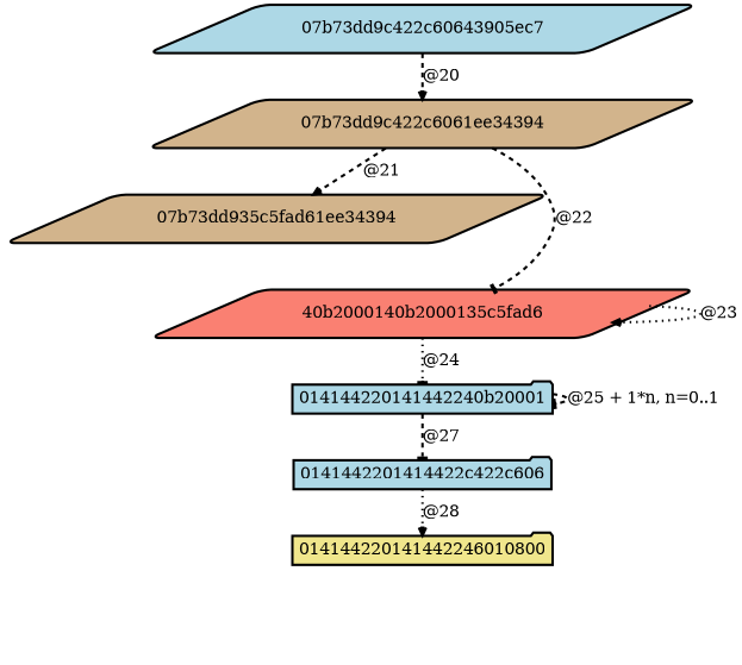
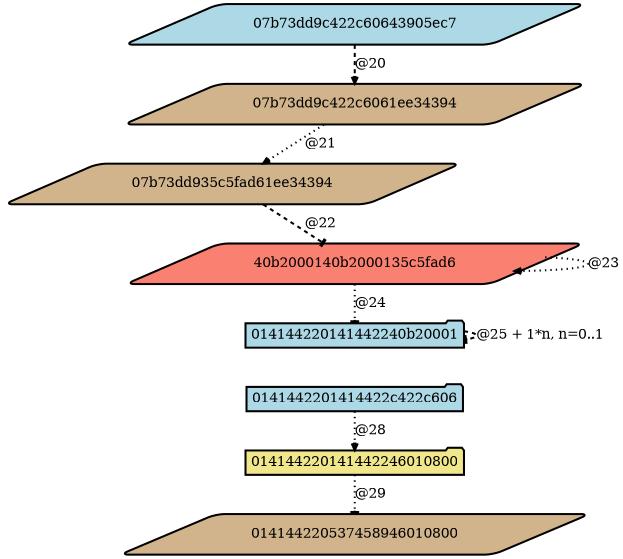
  digraph {
    node [fillcolor=lightblue fontsize=20 penwidth=3 shape=parallelogram style="rounded,filled"]
    edge [arrowhead=tee arrowsize=1 color=black fontsize=20 penwidth=3 style=dotted]
    "07b73dd9c422c60643905ec7"
    "07b73dd9c422c6061ee34394" [fillcolor=tan]
    "07b73dd935c5fad61ee34394" [fillcolor=tan]
    "40b2000140b2000135c5fad6" [fillcolor=salmon]
    "014144220141442240b20001" [shape=folder]
    "0141442201414422c422c606" [shape=folder]
    014144220141442246010800 [fillcolor=khaki shape=folder]
+   014144220537458946010800 [fillcolor=tan]
    "07b73dd9c422c60643905ec7" -> "07b73dd9c422c6061ee34394" [arrowhead=vee label="@20" style=dashed]
-   "07b73dd9c422c6061ee34394" -> "07b73dd935c5fad61ee34394" [arrowhead=vee label="@21" style=dashed]
-   "07b73dd9c422c6061ee34394" -> "40b2000140b2000135c5fad6" [label="@22" style=dashed]
+   "07b73dd9c422c6061ee34394" -> "07b73dd935c5fad61ee34394" [arrowhead=vee label="@21"]
+   "07b73dd935c5fad61ee34394" -> "40b2000140b2000135c5fad6" [label="@22" style=dashed]
    "40b2000140b2000135c5fad6" -> "40b2000140b2000135c5fad6" [arrowhead=vee label="@23"]
    "40b2000140b2000135c5fad6" -> "014144220141442240b20001" [label="@24"]
    "014144220141442240b20001" -> "014144220141442240b20001" [label="@25 + 1*n, n=0..1" style=dashed]
-   "014144220141442240b20001" -> "0141442201414422c422c606" [label="@27" style=dashed]
    "0141442201414422c422c606" -> 014144220141442246010800 [arrowhead=vee label="@28"]
+   014144220141442246010800 -> 014144220537458946010800 [label="@29"]
  }
